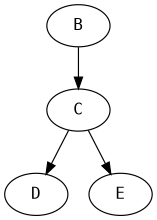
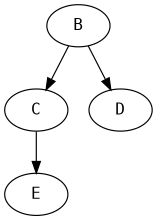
  digraph {
    fontname="DejaVu Sans Mono"
    node [fontname="DejaVu Sans Mono"]
    edge [fontname="DejaVu Sans Mono"]
    B
    C
    D
    E
    B -> C
-   C -> D
+   B -> D
    C -> E
  }
